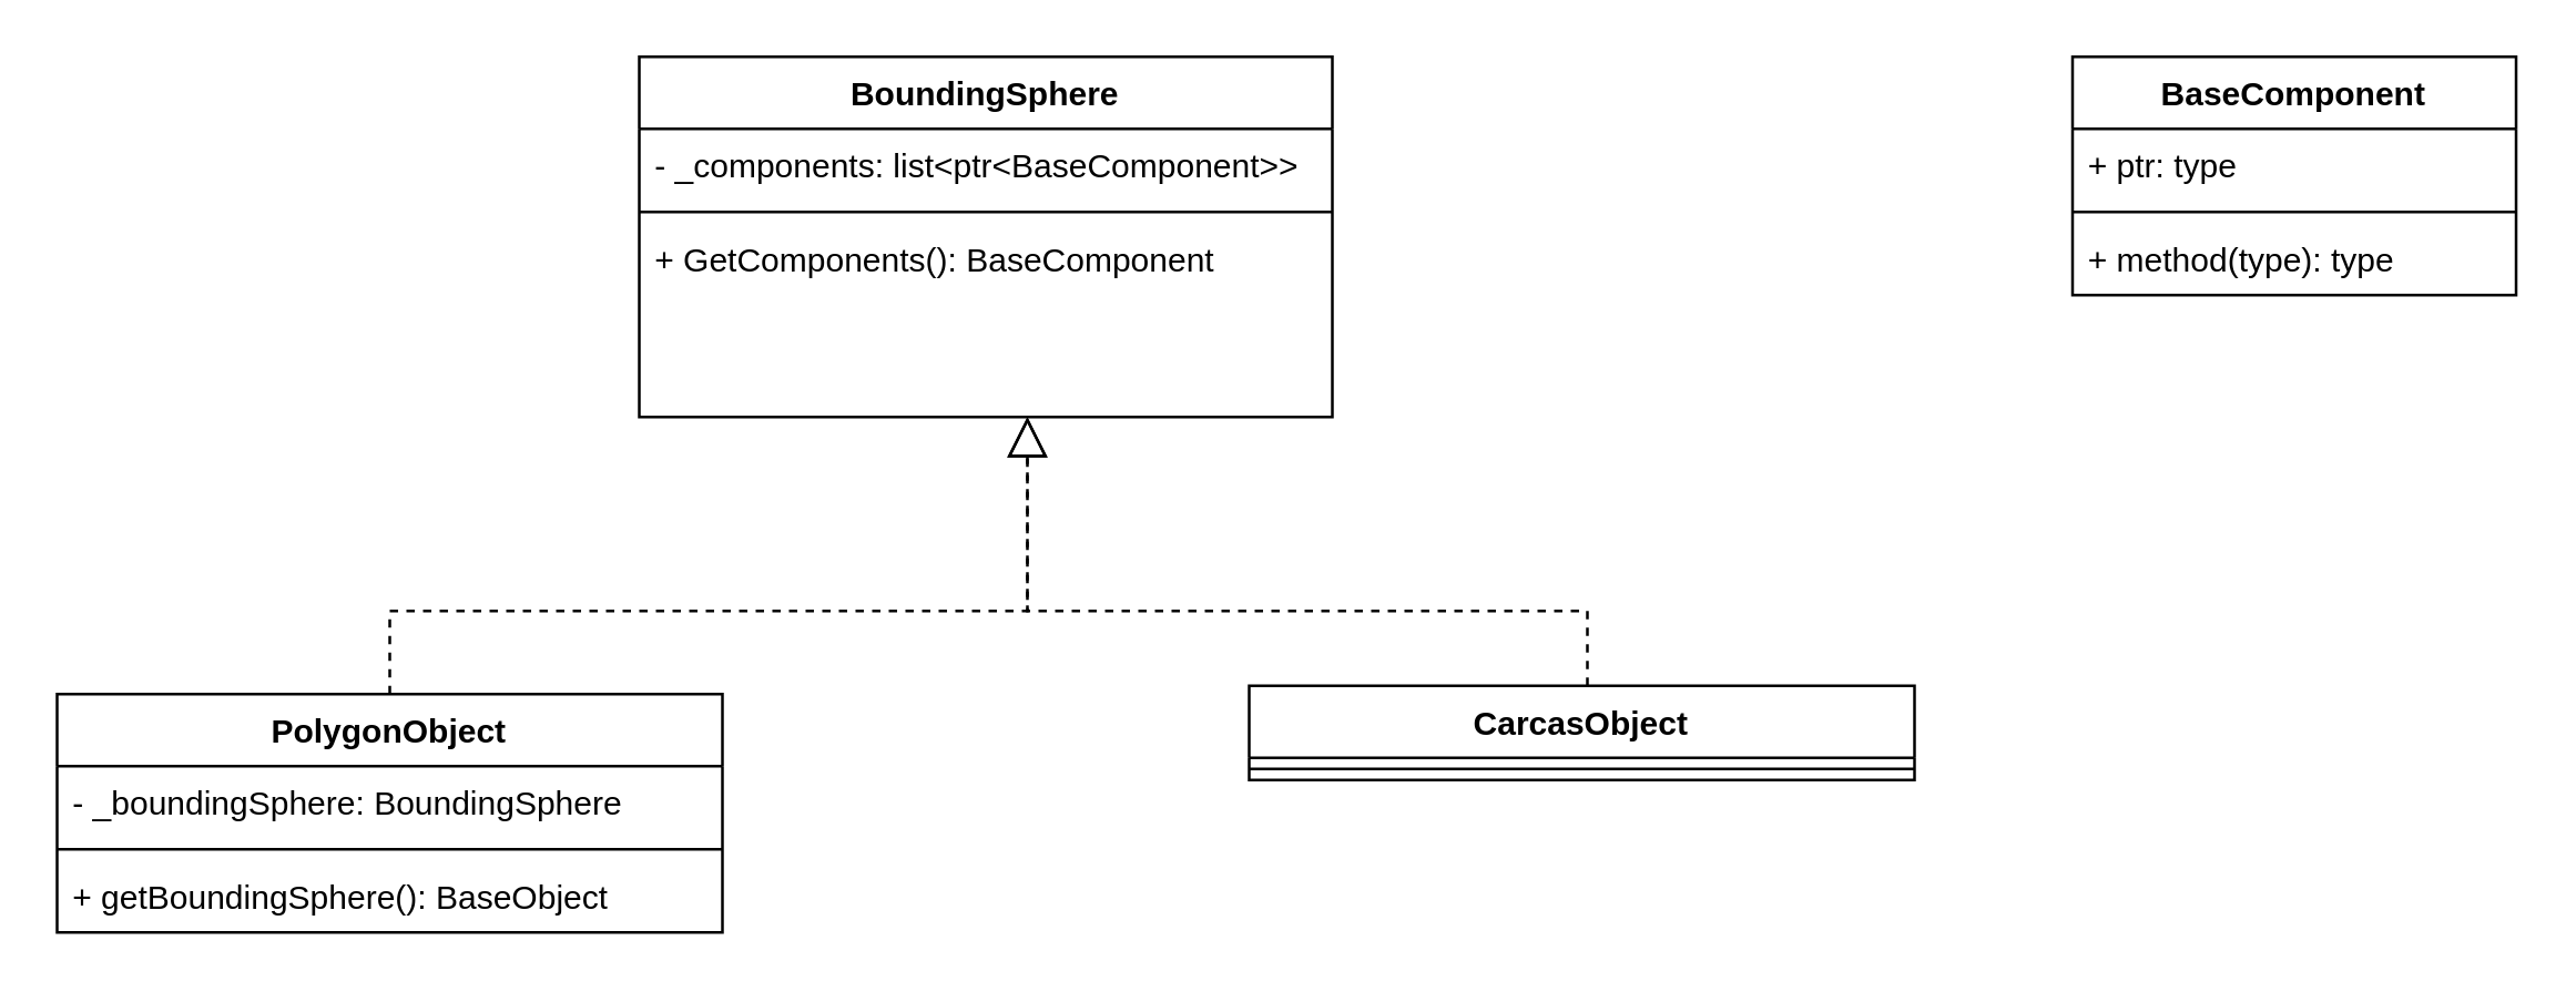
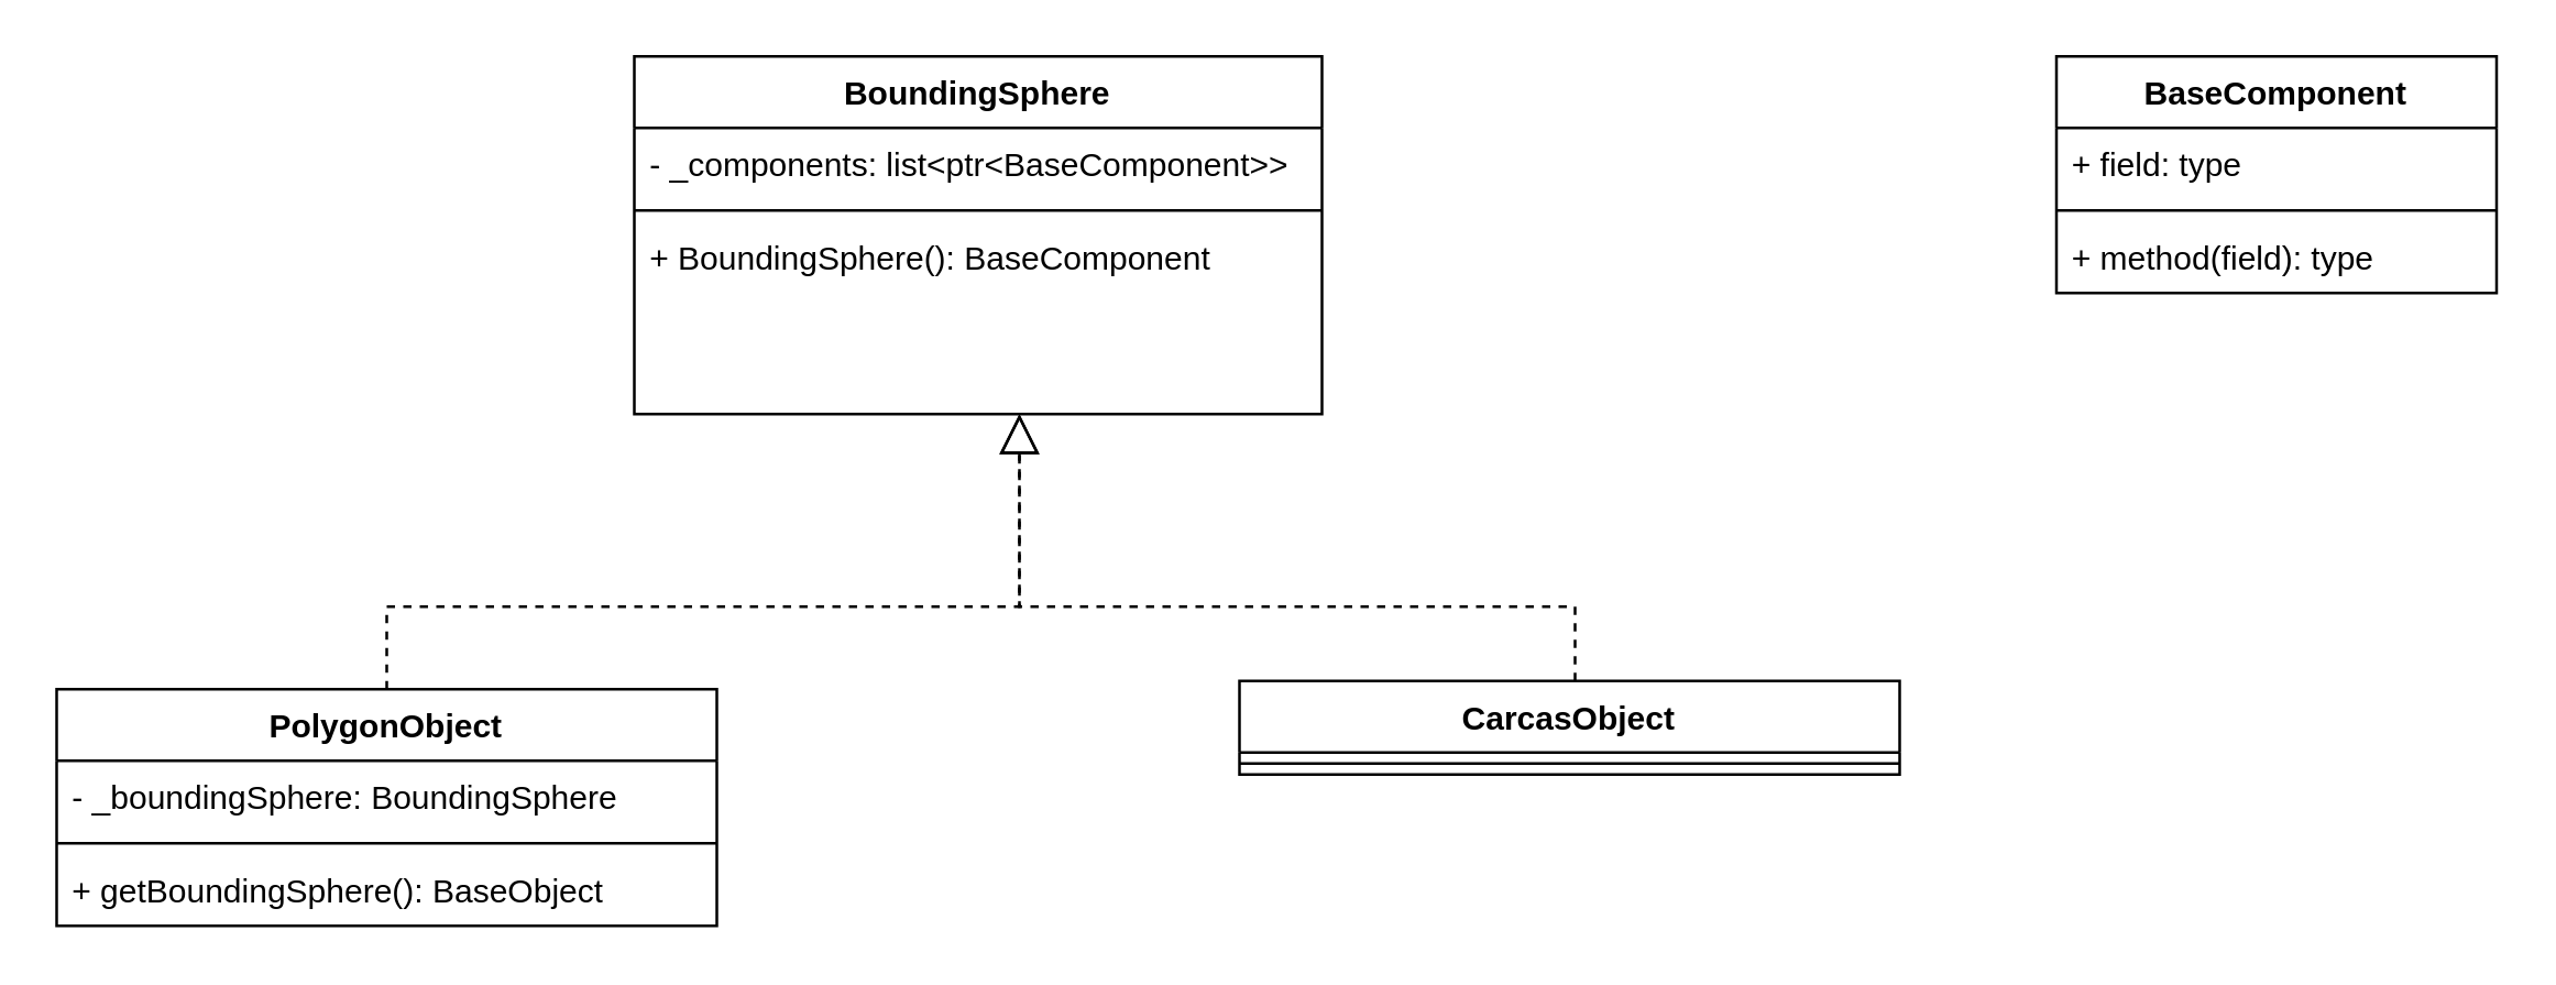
  <mxCell id="0" style=";html=1;" />
  <mxCell id="1" style=";html=1;" parent="0" />
  <mxCell id="2" value="BoundingSphere" style="swimlane;fontStyle=1;align=center;verticalAlign=top;childLayout=stackLayout;horizontal=1;startSize=26;horizontalStack=0;resizeParent=1;resizeParentMax=0;resizeLast=0;collapsible=1;marginBottom=0;whiteSpace=wrap;html=1;" vertex="1" parent="1"><mxGeometry x="230" y="20" width="250" height="130" as="geometry" /></mxCell>
  <mxCell id="3" value="- _components: list&amp;lt;ptr&amp;lt;BaseComponent&amp;gt;&amp;gt;" style="text;strokeColor=none;fillColor=none;align=left;verticalAlign=top;spacingLeft=4;spacingRight=4;overflow=hidden;rotatable=0;points=[[0,0.5],[1,0.5]];portConstraint=eastwest;whiteSpace=wrap;html=1;" vertex="1" parent="2"><mxGeometry y="26" width="250" height="26" as="geometry" /></mxCell>
  <mxCell id="4" value="" style="line;strokeWidth=1;fillColor=none;align=left;verticalAlign=middle;spacingTop=-1;spacingLeft=3;spacingRight=3;rotatable=0;labelPosition=right;points=[];portConstraint=eastwest;strokeColor=inherit;" vertex="1" parent="2"><mxGeometry y="52" width="250" height="8" as="geometry" /></mxCell>
- <mxCell id="5" value="+ GetComponents(): BaseComponent" style="text;strokeColor=none;fillColor=none;align=left;verticalAlign=top;spacingLeft=4;spacingRight=4;overflow=hidden;rotatable=0;points=[[0,0.5],[1,0.5]];portConstraint=eastwest;whiteSpace=wrap;html=1;" vertex="1" parent="2"><mxGeometry y="60" width="250" height="70" as="geometry" /></mxCell>
+ <mxCell id="5" value="+ BoundingSphere(): BaseComponent" style="text;strokeColor=none;fillColor=none;align=left;verticalAlign=top;spacingLeft=4;spacingRight=4;overflow=hidden;rotatable=0;points=[[0,0.5],[1,0.5]];portConstraint=eastwest;whiteSpace=wrap;html=1;" vertex="1" parent="2"><mxGeometry y="60" width="250" height="70" as="geometry" /></mxCell>
  <mxCell id="6" value="PolygonObject" style="swimlane;fontStyle=1;align=center;verticalAlign=top;childLayout=stackLayout;horizontal=1;startSize=26;horizontalStack=0;resizeParent=1;resizeParentMax=0;resizeLast=0;collapsible=1;marginBottom=0;whiteSpace=wrap;html=1;" vertex="1" parent="1"><mxGeometry x="20" y="250" width="240" height="86" as="geometry" /></mxCell>
  <mxCell id="7" value="- _boundingSphere: BoundingSphere" style="text;strokeColor=none;fillColor=none;align=left;verticalAlign=top;spacingLeft=4;spacingRight=4;overflow=hidden;rotatable=0;points=[[0,0.5],[1,0.5]];portConstraint=eastwest;whiteSpace=wrap;html=1;" vertex="1" parent="6"><mxGeometry y="26" width="240" height="26" as="geometry" /></mxCell>
  <mxCell id="8" value="" style="line;strokeWidth=1;fillColor=none;align=left;verticalAlign=middle;spacingTop=-1;spacingLeft=3;spacingRight=3;rotatable=0;labelPosition=right;points=[];portConstraint=eastwest;strokeColor=inherit;" vertex="1" parent="6"><mxGeometry y="52" width="240" height="8" as="geometry" /></mxCell>
  <mxCell id="9" value="+ getBoundingSphere(): BaseObject" style="text;strokeColor=none;fillColor=none;align=left;verticalAlign=top;spacingLeft=4;spacingRight=4;overflow=hidden;rotatable=0;points=[[0,0.5],[1,0.5]];portConstraint=eastwest;whiteSpace=wrap;html=1;" vertex="1" parent="6"><mxGeometry y="60" width="240" height="26" as="geometry" /></mxCell>
  <mxCell id="10" value="" style="endArrow=block;dashed=1;endFill=0;endSize=12;html=1;rounded=0;exitX=0.5;exitY=0;exitDx=0;exitDy=0;" edge="1" parent="1" source="6"><mxGeometry width="160" relative="1" as="geometry"><mxPoint x="350" y="150" as="sourcePoint" /><mxPoint x="370" y="150" as="targetPoint" /><Array as="points"><mxPoint x="140" y="220" /><mxPoint x="370" y="220" /></Array></mxGeometry></mxCell>
  <mxCell id="11" value="CarcasObject" style="swimlane;fontStyle=1;align=center;verticalAlign=top;childLayout=stackLayout;horizontal=1;startSize=26;horizontalStack=0;resizeParent=1;resizeParentMax=0;resizeLast=0;collapsible=1;marginBottom=0;whiteSpace=wrap;html=1;" vertex="1" parent="1"><mxGeometry x="450" y="247" width="240" height="34" as="geometry" /></mxCell>
  <mxCell id="12" value="" style="line;strokeWidth=1;fillColor=none;align=left;verticalAlign=middle;spacingTop=-1;spacingLeft=3;spacingRight=3;rotatable=0;labelPosition=right;points=[];portConstraint=eastwest;strokeColor=inherit;" vertex="1" parent="11"><mxGeometry y="26" width="240" height="8" as="geometry" /></mxCell>
  <mxCell id="13" value="" style="endArrow=block;dashed=1;endFill=0;endSize=12;html=1;rounded=0;exitX=0.5;exitY=0;exitDx=0;exitDy=0;entryX=0.552;entryY=1;entryDx=0;entryDy=0;entryPerimeter=0;" edge="1" parent="1"><mxGeometry width="160" relative="1" as="geometry"><mxPoint x="572" y="247" as="sourcePoint" /><mxPoint x="370" y="150" as="targetPoint" /><Array as="points"><mxPoint x="572" y="220" /><mxPoint x="370" y="220" /></Array></mxGeometry></mxCell>
  <mxCell id="14" value="BaseComponent" style="swimlane;fontStyle=1;align=center;verticalAlign=top;childLayout=stackLayout;horizontal=1;startSize=26;horizontalStack=0;resizeParent=1;resizeParentMax=0;resizeLast=0;collapsible=1;marginBottom=0;whiteSpace=wrap;html=1;" vertex="1" parent="1"><mxGeometry x="747" y="20" width="160" height="86" as="geometry" /></mxCell>
- <mxCell id="15" value="+ ptr: type" style="text;strokeColor=none;fillColor=none;align=left;verticalAlign=top;spacingLeft=4;spacingRight=4;overflow=hidden;rotatable=0;points=[[0,0.5],[1,0.5]];portConstraint=eastwest;whiteSpace=wrap;html=1;" vertex="1" parent="14"><mxGeometry y="26" width="160" height="26" as="geometry" /></mxCell>
+ <mxCell id="15" value="+ field: type" style="text;strokeColor=none;fillColor=none;align=left;verticalAlign=top;spacingLeft=4;spacingRight=4;overflow=hidden;rotatable=0;points=[[0,0.5],[1,0.5]];portConstraint=eastwest;whiteSpace=wrap;html=1;" vertex="1" parent="14"><mxGeometry y="26" width="160" height="26" as="geometry" /></mxCell>
  <mxCell id="16" value="" style="line;strokeWidth=1;fillColor=none;align=left;verticalAlign=middle;spacingTop=-1;spacingLeft=3;spacingRight=3;rotatable=0;labelPosition=right;points=[];portConstraint=eastwest;strokeColor=inherit;" vertex="1" parent="14"><mxGeometry y="52" width="160" height="8" as="geometry" /></mxCell>
- <mxCell id="17" value="+ method(type): type" style="text;strokeColor=none;fillColor=none;align=left;verticalAlign=top;spacingLeft=4;spacingRight=4;overflow=hidden;rotatable=0;points=[[0,0.5],[1,0.5]];portConstraint=eastwest;whiteSpace=wrap;html=1;" vertex="1" parent="14"><mxGeometry y="60" width="160" height="26" as="geometry" /></mxCell>
+ <mxCell id="17" value="+ method(field): type" style="text;strokeColor=none;fillColor=none;align=left;verticalAlign=top;spacingLeft=4;spacingRight=4;overflow=hidden;rotatable=0;points=[[0,0.5],[1,0.5]];portConstraint=eastwest;whiteSpace=wrap;html=1;" vertex="1" parent="14"><mxGeometry y="60" width="160" height="26" as="geometry" /></mxCell>
